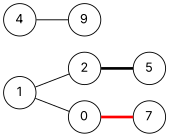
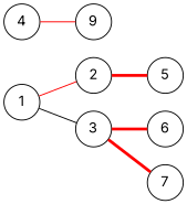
  graph {
    fontname=Inter
    rankdir=LR
    node [fontname=Inter shape=circle]
    edge [fontname=Inter]
    1
    2
-   3 [label=0]
+   3
    5
+   6
    7
    n7 [label=9]
    4
-   1 -- 2
+   1 -- 2 [color=red]
    1 -- 3
-   2 -- 5 [color=black penwidth=3.0]
+   2 -- 5 [color=red penwidth=3.0]
+   3 -- 6 [color=red penwidth=3.0]
    3 -- 7 [color=red penwidth=3.0]
-   4 -- n7
+   4 -- n7 [color=red]
  }
